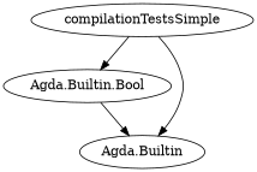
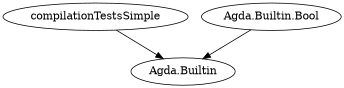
  digraph {
    n1 [label=compilationTestsSimple]
    n2 [label="Agda.Builtin.Bool"]
    n3 [label="Agda.Builtin"]
-   n1 -> n2
    n1 -> n3
    n2 -> n3
  }
